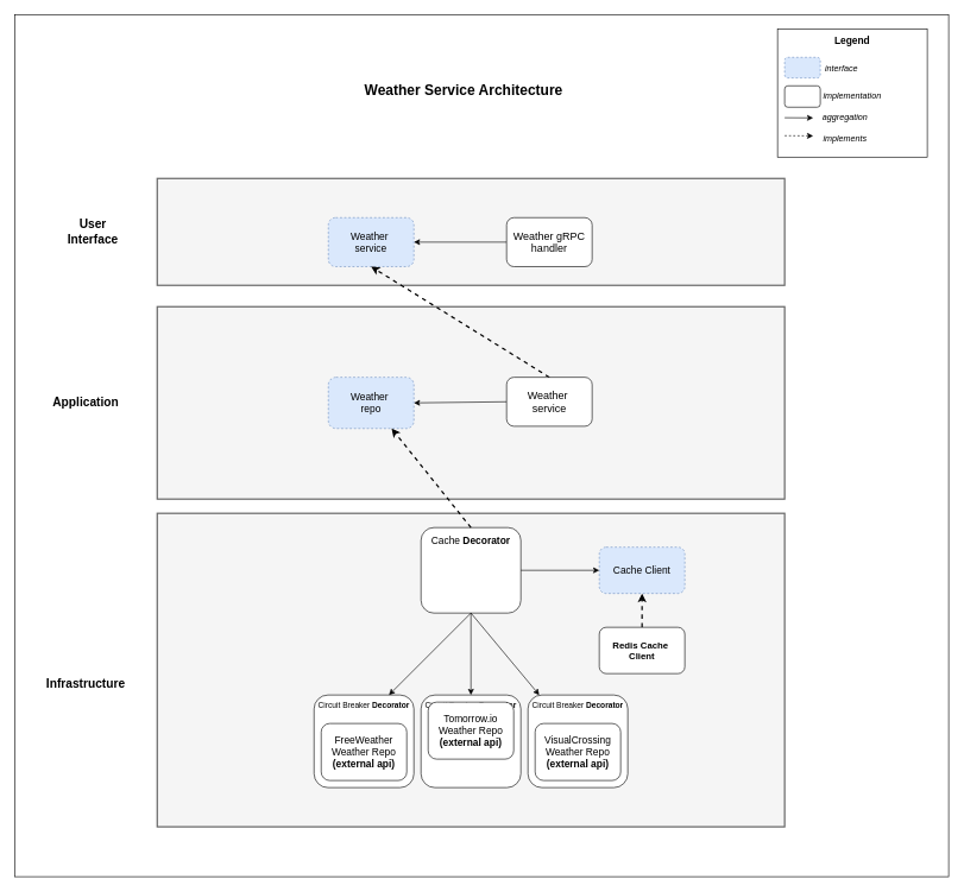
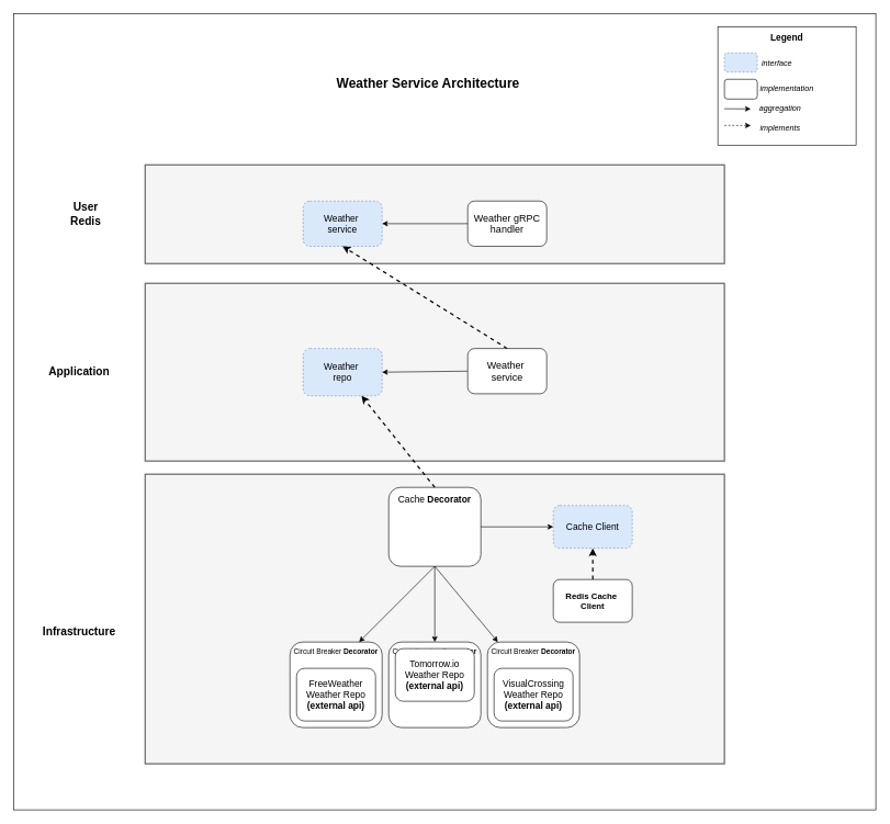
  <mxCell id="0" />
  <mxCell id="1" parent="0" />
  <mxCell id="2" value="" style="rounded=0;whiteSpace=wrap;html=1;" parent="1" vertex="1"><mxGeometry x="20" y="20" width="1310" height="1210" as="geometry" /></mxCell>
  <mxCell id="3" value="" style="rounded=0;whiteSpace=wrap;html=1;fillColor=#f5f5f5;strokeColor=#666666;fontColor=#333333;strokeWidth=2;" parent="1" vertex="1"><mxGeometry x="220" y="250" width="880" height="150" as="geometry" /></mxCell>
  <mxCell id="4" value="" style="edgeStyle=orthogonalEdgeStyle;rounded=0;orthogonalLoop=1;jettySize=auto;html=1;" parent="1" source="5" target="7" edge="1"><mxGeometry relative="1" as="geometry" /></mxCell>
  <mxCell id="5" value="&lt;font style=&quot;font-size: 15px;&quot;&gt;Weather gRPC&lt;/font&gt;&lt;div&gt;&lt;font style=&quot;font-size: 15px;&quot;&gt;handler&lt;/font&gt;&lt;/div&gt;" style="rounded=1;whiteSpace=wrap;html=1;" parent="1" vertex="1"><mxGeometry x="710" y="305" width="120" height="68.75" as="geometry" /></mxCell>
- <mxCell id="6" value="&lt;font style=&quot;font-size: 17px;&quot;&gt;User Interface&lt;/font&gt;" style="text;html=1;align=center;verticalAlign=middle;whiteSpace=wrap;rounded=0;fontStyle=1" parent="1" vertex="1"><mxGeometry x="100" y="310" width="60" height="30" as="geometry" /></mxCell>
+ <mxCell id="6" value="&lt;font style=&quot;font-size: 17px;&quot;&gt;User Redis&lt;/font&gt;" style="text;html=1;align=center;verticalAlign=middle;whiteSpace=wrap;rounded=0;fontStyle=1" parent="1" vertex="1"><mxGeometry x="100" y="310" width="60" height="30" as="geometry" /></mxCell>
  <mxCell id="7" value="&lt;span style=&quot;font-size: 14px;&quot;&gt;Weather&amp;nbsp;&lt;/span&gt;&lt;div&gt;&lt;span style=&quot;font-size: 14px;&quot;&gt;service&lt;/span&gt;&lt;/div&gt;" style="rounded=1;whiteSpace=wrap;html=1;dashed=1;fillColor=#dae8fc;strokeColor=#6c8ebf;" parent="1" vertex="1"><mxGeometry x="460" y="305" width="120" height="68.75" as="geometry" /></mxCell>
  <mxCell id="8" value="" style="rounded=0;whiteSpace=wrap;html=1;fillColor=#f5f5f5;strokeColor=#666666;fontColor=#333333;strokeWidth=2;" parent="1" vertex="1"><mxGeometry x="220" y="430" width="880" height="270" as="geometry" /></mxCell>
  <mxCell id="9" value="" style="rounded=0;orthogonalLoop=1;jettySize=auto;html=1;exitX=0.5;exitY=0;exitDx=0;exitDy=0;entryX=0.5;entryY=1;entryDx=0;entryDy=0;dashed=1;strokeWidth=2;" parent="1" source="11" target="7" edge="1"><mxGeometry relative="1" as="geometry" /></mxCell>
  <mxCell id="10" style="rounded=0;orthogonalLoop=1;jettySize=auto;html=1;exitX=0;exitY=0.5;exitDx=0;exitDy=0;entryX=1;entryY=0.5;entryDx=0;entryDy=0;" parent="1" source="11" target="12" edge="1"><mxGeometry relative="1" as="geometry" /></mxCell>
  <mxCell id="11" value="&lt;font style=&quot;font-size: 15px;&quot;&gt;Weather&amp;nbsp;&lt;/font&gt;&lt;div&gt;&lt;span style=&quot;font-size: 15px;&quot;&gt;service&lt;/span&gt;&lt;/div&gt;" style="rounded=1;whiteSpace=wrap;html=1;" parent="1" vertex="1"><mxGeometry x="710" y="529.06" width="120" height="68.75" as="geometry" /></mxCell>
  <mxCell id="12" value="&lt;span style=&quot;font-size: 14px;&quot;&gt;Weather&amp;nbsp;&lt;/span&gt;&lt;div&gt;&lt;span style=&quot;font-size: 14px;&quot;&gt;repo&lt;/span&gt;&lt;/div&gt;" style="rounded=1;whiteSpace=wrap;html=1;dashed=1;fillColor=#dae8fc;strokeColor=#6c8ebf;" parent="1" vertex="1"><mxGeometry x="460" y="529.06" width="120" height="71.88" as="geometry" /></mxCell>
  <mxCell id="13" value="&lt;font style=&quot;font-size: 17px;&quot;&gt;Application&lt;/font&gt;" style="text;html=1;align=center;verticalAlign=middle;whiteSpace=wrap;rounded=0;fontStyle=1" parent="1" vertex="1"><mxGeometry x="70" y="550" width="100" height="30" as="geometry" /></mxCell>
  <mxCell id="14" value="" style="rounded=0;whiteSpace=wrap;html=1;fillColor=#f5f5f5;strokeColor=#666666;fontColor=#333333;strokeWidth=2;" parent="1" vertex="1"><mxGeometry x="220" y="720" width="880" height="440" as="geometry" /></mxCell>
  <mxCell id="15" value="&lt;font style=&quot;font-size: 17px;&quot;&gt;Infrastructure&lt;/font&gt;" style="text;html=1;align=center;verticalAlign=middle;whiteSpace=wrap;rounded=0;fontStyle=1" parent="1" vertex="1"><mxGeometry x="70" y="945" width="100" height="30" as="geometry" /></mxCell>
  <mxCell id="16" value="" style="group" parent="1" connectable="0" vertex="1"><mxGeometry x="730" y="935" width="160" height="180" as="geometry" /></mxCell>
  <mxCell id="17" value="" style="group" parent="16" connectable="0" vertex="1"><mxGeometry x="10" y="40" width="140" height="130" as="geometry" /></mxCell>
  <mxCell id="18" value="&lt;font style=&quot;font-size: 11px;&quot;&gt;Circuit Breaker &lt;b&gt;Decorator&lt;/b&gt;&lt;/font&gt;&lt;div&gt;&lt;font style=&quot;font-size: 11px;&quot;&gt;&lt;br&gt;&lt;/font&gt;&lt;/div&gt;&lt;div&gt;&lt;font style=&quot;font-size: 11px;&quot;&gt;&lt;br&gt;&lt;/font&gt;&lt;/div&gt;&lt;div&gt;&lt;font style=&quot;font-size: 11px;&quot;&gt;&lt;br&gt;&lt;/font&gt;&lt;/div&gt;&lt;div&gt;&lt;font style=&quot;font-size: 11px;&quot;&gt;&lt;br&gt;&lt;/font&gt;&lt;/div&gt;&lt;div&gt;&lt;font style=&quot;font-size: 11px;&quot;&gt;&lt;br&gt;&lt;/font&gt;&lt;/div&gt;&lt;div&gt;&lt;font style=&quot;font-size: 11px;&quot;&gt;&lt;br&gt;&lt;/font&gt;&lt;/div&gt;&lt;div&gt;&lt;br&gt;&lt;/div&gt;" style="rounded=1;whiteSpace=wrap;html=1;" parent="17" vertex="1"><mxGeometry width="140" height="130" as="geometry" /></mxCell>
  <mxCell id="19" value="&lt;span style=&quot;font-size: 14px;&quot;&gt;VisualCrossing&lt;br&gt;Weather&amp;nbsp;&lt;/span&gt;&lt;span style=&quot;font-size: 14px; background-color: transparent; color: light-dark(rgb(0, 0, 0), rgb(255, 255, 255));&quot;&gt;Repo&lt;/span&gt;&lt;div&gt;&lt;span style=&quot;font-size: 14px; background-color: transparent; color: light-dark(rgb(0, 0, 0), rgb(255, 255, 255));&quot;&gt;&lt;b&gt;(external api)&lt;/b&gt;&lt;/span&gt;&lt;/div&gt;" style="rounded=1;whiteSpace=wrap;html=1;" parent="17" vertex="1"><mxGeometry x="10" y="40" width="120" height="80" as="geometry" /></mxCell>
  <mxCell id="20" value="" style="group" parent="1" connectable="0" vertex="1"><mxGeometry x="580" y="935" width="160" height="180" as="geometry" /></mxCell>
  <mxCell id="21" value="" style="group" parent="20" connectable="0" vertex="1"><mxGeometry x="10" y="40" width="140" height="130" as="geometry" /></mxCell>
  <mxCell id="22" value="&lt;font style=&quot;font-size: 11px;&quot;&gt;Circuit Breaker &lt;b&gt;Decorator&lt;/b&gt;&lt;/font&gt;&lt;div&gt;&lt;font style=&quot;font-size: 11px;&quot;&gt;&lt;br&gt;&lt;/font&gt;&lt;/div&gt;&lt;div&gt;&lt;font style=&quot;font-size: 11px;&quot;&gt;&lt;br&gt;&lt;/font&gt;&lt;/div&gt;&lt;div&gt;&lt;font style=&quot;font-size: 11px;&quot;&gt;&lt;br&gt;&lt;/font&gt;&lt;/div&gt;&lt;div&gt;&lt;font style=&quot;font-size: 11px;&quot;&gt;&lt;br&gt;&lt;/font&gt;&lt;/div&gt;&lt;div&gt;&lt;font style=&quot;font-size: 11px;&quot;&gt;&lt;br&gt;&lt;/font&gt;&lt;/div&gt;&lt;div&gt;&lt;font style=&quot;font-size: 11px;&quot;&gt;&lt;br&gt;&lt;/font&gt;&lt;/div&gt;&lt;div&gt;&lt;br&gt;&lt;/div&gt;" style="rounded=1;whiteSpace=wrap;html=1;" parent="21" vertex="1"><mxGeometry width="140" height="130" as="geometry" /></mxCell>
  <mxCell id="23" value="&lt;span style=&quot;font-size: 14px;&quot;&gt;Tomorrow.io&lt;br&gt;Weather&amp;nbsp;&lt;/span&gt;&lt;span style=&quot;font-size: 14px; background-color: transparent; color: light-dark(rgb(0, 0, 0), rgb(255, 255, 255));&quot;&gt;Repo&lt;/span&gt;&lt;div&gt;&lt;span style=&quot;font-size: 14px; background-color: transparent; color: light-dark(rgb(0, 0, 0), rgb(255, 255, 255));&quot;&gt;&lt;b&gt;(external api)&lt;/b&gt;&lt;/span&gt;&lt;/div&gt;" style="rounded=1;whiteSpace=wrap;html=1;" parent="21" vertex="1"><mxGeometry x="10" y="10" width="120" height="80" as="geometry" /></mxCell>
  <mxCell id="24" value="" style="group" parent="1" connectable="0" vertex="1"><mxGeometry x="430" y="935" width="160" height="185" as="geometry" /></mxCell>
  <mxCell id="25" value="" style="group" parent="24" connectable="0" vertex="1"><mxGeometry x="10" y="40" width="150" height="145" as="geometry" /></mxCell>
  <mxCell id="26" value="&lt;font style=&quot;font-size: 11px;&quot;&gt;Circuit Breaker &lt;b&gt;Decorator&lt;/b&gt;&lt;/font&gt;&lt;div&gt;&lt;font style=&quot;font-size: 11px;&quot;&gt;&lt;br&gt;&lt;/font&gt;&lt;/div&gt;&lt;div&gt;&lt;font style=&quot;font-size: 11px;&quot;&gt;&lt;br&gt;&lt;/font&gt;&lt;/div&gt;&lt;div&gt;&lt;font style=&quot;font-size: 11px;&quot;&gt;&lt;br&gt;&lt;/font&gt;&lt;/div&gt;&lt;div&gt;&lt;font style=&quot;font-size: 11px;&quot;&gt;&lt;br&gt;&lt;/font&gt;&lt;/div&gt;&lt;div&gt;&lt;font style=&quot;font-size: 11px;&quot;&gt;&lt;br&gt;&lt;/font&gt;&lt;/div&gt;&lt;div&gt;&lt;font style=&quot;font-size: 11px;&quot;&gt;&lt;br&gt;&lt;/font&gt;&lt;/div&gt;&lt;div&gt;&lt;br&gt;&lt;/div&gt;" style="rounded=1;whiteSpace=wrap;html=1;" parent="25" vertex="1"><mxGeometry width="140" height="130" as="geometry" /></mxCell>
  <mxCell id="27" value="&lt;span style=&quot;font-size: 14px;&quot;&gt;FreeWeather&lt;br&gt;Weather&amp;nbsp;&lt;/span&gt;&lt;span style=&quot;font-size: 14px; background-color: transparent; color: light-dark(rgb(0, 0, 0), rgb(255, 255, 255));&quot;&gt;Repo&lt;/span&gt;&lt;div&gt;&lt;span style=&quot;font-size: 14px; background-color: transparent; color: light-dark(rgb(0, 0, 0), rgb(255, 255, 255));&quot;&gt;&lt;b&gt;(external api)&lt;/b&gt;&lt;/span&gt;&lt;/div&gt;" style="rounded=1;whiteSpace=wrap;html=1;" parent="25" vertex="1"><mxGeometry x="10" y="40" width="120" height="80" as="geometry" /></mxCell>
  <mxCell id="28" value="" style="group" parent="1" connectable="0" vertex="1"><mxGeometry x="590" y="740" width="140" height="120" as="geometry" /></mxCell>
  <mxCell id="29" value="&lt;font style=&quot;font-size: 14px;&quot;&gt;Cache &lt;b style=&quot;&quot;&gt;Decorator&lt;/b&gt;&lt;/font&gt;&lt;div&gt;&lt;b&gt;&lt;font style=&quot;font-size: 14px;&quot;&gt;&lt;br&gt;&lt;/font&gt;&lt;/b&gt;&lt;/div&gt;&lt;div&gt;&lt;b&gt;&lt;font style=&quot;font-size: 14px;&quot;&gt;&lt;br&gt;&lt;/font&gt;&lt;/b&gt;&lt;/div&gt;&lt;div&gt;&lt;b&gt;&lt;font style=&quot;font-size: 14px;&quot;&gt;&lt;br&gt;&lt;/font&gt;&lt;/b&gt;&lt;/div&gt;&lt;div&gt;&lt;b&gt;&lt;font style=&quot;font-size: 14px;&quot;&gt;&lt;br&gt;&lt;/font&gt;&lt;/b&gt;&lt;/div&gt;&lt;div&gt;&lt;b&gt;&lt;br&gt;&lt;/b&gt;&lt;/div&gt;" style="rounded=1;whiteSpace=wrap;html=1;" parent="28" vertex="1"><mxGeometry width="140" height="120" as="geometry" /></mxCell>
  <mxCell id="30" value="" style="rounded=0;orthogonalLoop=1;jettySize=auto;html=1;exitX=0.5;exitY=0;exitDx=0;exitDy=0;dashed=1;strokeWidth=2;" parent="1" source="29" target="12" edge="1"><mxGeometry relative="1" as="geometry" /></mxCell>
  <mxCell id="31" style="edgeStyle=orthogonalEdgeStyle;rounded=0;orthogonalLoop=1;jettySize=auto;html=1;exitX=0.5;exitY=0;exitDx=0;exitDy=0;entryX=0.5;entryY=1;entryDx=0;entryDy=0;dashed=1;strokeWidth=2;" parent="1" source="32" target="34" edge="1"><mxGeometry relative="1" as="geometry" /></mxCell>
  <mxCell id="32" value="&lt;font style=&quot;font-size: 13px;&quot;&gt;&lt;b&gt;Redis Cache&amp;nbsp;&lt;/b&gt;&lt;/font&gt;&lt;div&gt;&lt;font style=&quot;font-size: 13px;&quot;&gt;&lt;b&gt;Client&lt;/b&gt;&lt;/font&gt;&lt;/div&gt;" style="rounded=1;whiteSpace=wrap;html=1;" parent="1" vertex="1"><mxGeometry x="840" y="880" width="120" height="65" as="geometry" /></mxCell>
  <mxCell id="33" value="&lt;font style=&quot;font-size: 20px;&quot;&gt;&lt;b style=&quot;&quot;&gt;Weather Service Architecture&lt;/b&gt;&lt;/font&gt;" style="text;html=1;align=center;verticalAlign=middle;whiteSpace=wrap;rounded=0;" parent="1" vertex="1"><mxGeometry x="410" y="90" width="480" height="70" as="geometry" /></mxCell>
  <mxCell id="34" value="&lt;span style=&quot;font-size: 14px;&quot;&gt;Cache Client&lt;/span&gt;" style="rounded=1;whiteSpace=wrap;html=1;dashed=1;fillColor=#dae8fc;strokeColor=#6c8ebf;" parent="1" vertex="1"><mxGeometry x="840" y="767.5" width="120" height="65" as="geometry" /></mxCell>
  <mxCell id="35" style="edgeStyle=orthogonalEdgeStyle;rounded=0;orthogonalLoop=1;jettySize=auto;html=1;exitX=1;exitY=0.5;exitDx=0;exitDy=0;entryX=0;entryY=0.5;entryDx=0;entryDy=0;" parent="1" source="29" target="34" edge="1"><mxGeometry relative="1" as="geometry" /></mxCell>
  <mxCell id="36" value="" style="group" parent="1" connectable="0" vertex="1"><mxGeometry x="1090" y="39.999" width="210" height="180.001" as="geometry" /></mxCell>
  <mxCell id="37" value="" style="rounded=0;whiteSpace=wrap;html=1;" parent="36" vertex="1"><mxGeometry y="0.001" width="210" height="180" as="geometry" /></mxCell>
  <mxCell id="38" value="&lt;font style=&quot;font-size: 14px;&quot;&gt;&lt;b&gt;Legend&lt;/b&gt;&lt;/font&gt;" style="text;html=1;align=center;verticalAlign=middle;whiteSpace=wrap;rounded=0;" parent="36" vertex="1"><mxGeometry x="75" width="60" height="34.286" as="geometry" /></mxCell>
  <mxCell id="39" value="" style="rounded=1;whiteSpace=wrap;html=1;fillColor=#dae8fc;strokeColor=#6c8ebf;dashed=1;" parent="36" vertex="1"><mxGeometry x="10" y="40.005" width="50" height="28.949" as="geometry" /></mxCell>
  <mxCell id="40" value="&lt;i&gt;interface&lt;/i&gt;" style="text;html=1;align=center;verticalAlign=middle;whiteSpace=wrap;rounded=0;" parent="36" vertex="1"><mxGeometry x="60" y="40.004" width="60" height="32" as="geometry" /></mxCell>
  <mxCell id="41" value="" style="rounded=1;whiteSpace=wrap;html=1;" parent="36" vertex="1"><mxGeometry x="10" y="80.001" width="50" height="30" as="geometry" /></mxCell>
  <mxCell id="42" value="&lt;i&gt;implementation&lt;/i&gt;" style="text;html=1;align=center;verticalAlign=middle;whiteSpace=wrap;rounded=0;" parent="36" vertex="1"><mxGeometry x="60" y="80.001" width="90" height="30" as="geometry" /></mxCell>
  <mxCell id="43" value="" style="endArrow=classic;html=1;rounded=0;" parent="36" edge="1"><mxGeometry width="50" height="50" relative="1" as="geometry"><mxPoint x="10" y="124.761" as="sourcePoint" /><mxPoint x="50" y="125.001" as="targetPoint" /></mxGeometry></mxCell>
  <mxCell id="44" value="&lt;i&gt;aggregation&lt;/i&gt;" style="text;html=1;align=center;verticalAlign=middle;whiteSpace=wrap;rounded=0;" parent="36" vertex="1"><mxGeometry x="60" y="110.001" width="70" height="30" as="geometry" /></mxCell>
  <mxCell id="45" value="" style="endArrow=classic;html=1;rounded=0;dashed=1;" parent="36" edge="1"><mxGeometry width="50" height="50" relative="1" as="geometry"><mxPoint x="10" y="150.001" as="sourcePoint" /><mxPoint x="50" y="150.241" as="targetPoint" /></mxGeometry></mxCell>
  <mxCell id="46" value="&lt;i&gt;implements&lt;/i&gt;" style="text;html=1;align=center;verticalAlign=middle;whiteSpace=wrap;rounded=0;" parent="36" vertex="1"><mxGeometry x="60" y="140.001" width="70" height="30" as="geometry" /></mxCell>
  <mxCell id="47" style="edgeStyle=orthogonalEdgeStyle;rounded=0;orthogonalLoop=1;jettySize=auto;html=1;exitX=0.5;exitY=1;exitDx=0;exitDy=0;" edge="1" parent="1" source="29" target="22"><mxGeometry relative="1" as="geometry" /></mxCell>
  <mxCell id="48" style="rounded=0;orthogonalLoop=1;jettySize=auto;html=1;exitX=0.5;exitY=1;exitDx=0;exitDy=0;" edge="1" parent="1" source="29" target="18"><mxGeometry relative="1" as="geometry" /></mxCell>
  <mxCell id="49" style="rounded=0;orthogonalLoop=1;jettySize=auto;html=1;exitX=0.5;exitY=1;exitDx=0;exitDy=0;entryX=0.75;entryY=0;entryDx=0;entryDy=0;" edge="1" parent="1" source="29" target="26"><mxGeometry relative="1" as="geometry" /></mxCell>
